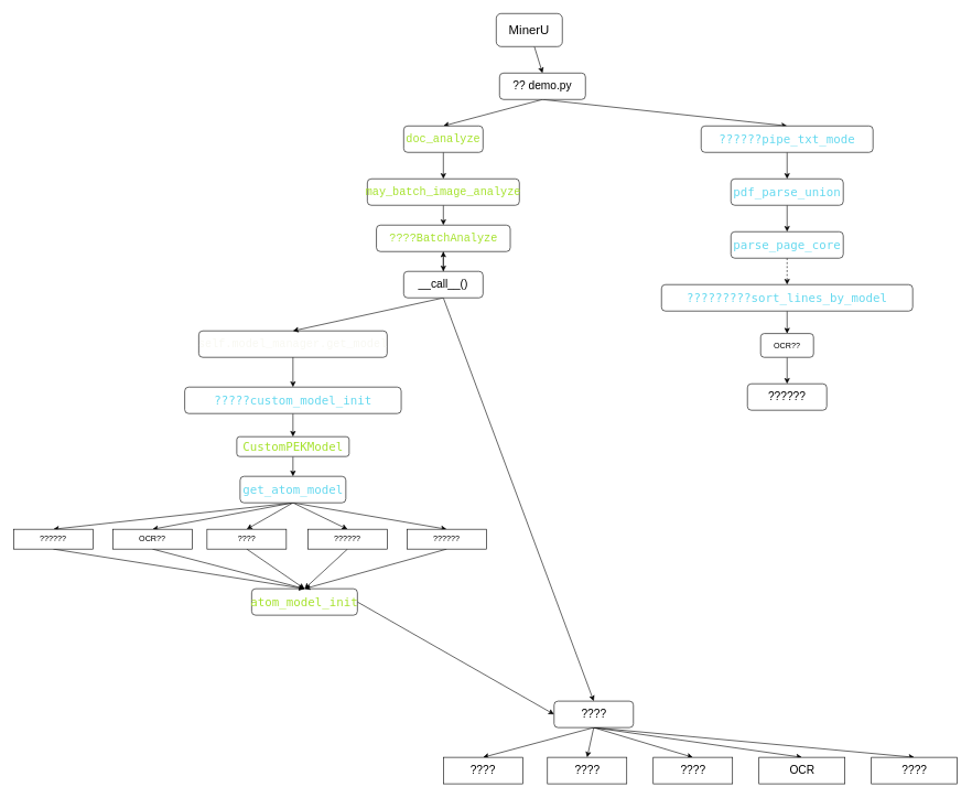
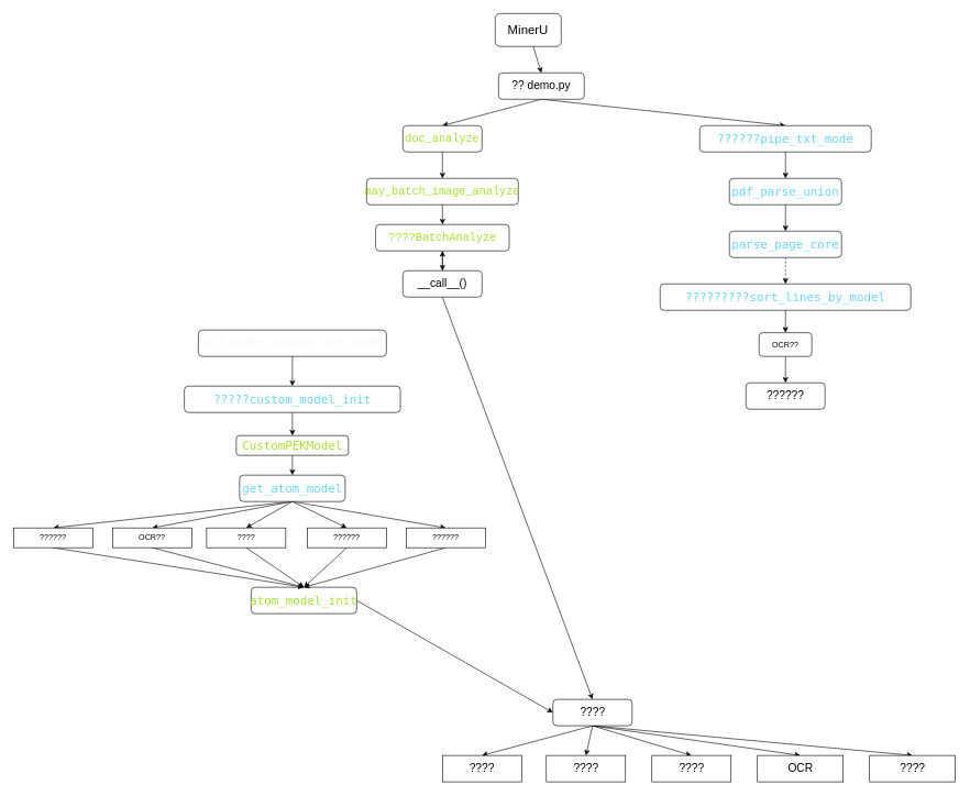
  <mxCell id="0" />
  <mxCell id="1" parent="0" />
  <mxCell id="2" style="edgeStyle=none;html=1;entryX=0.5;entryY=0;entryDx=0;entryDy=0;" parent="1" source="3" target="6" edge="1"><mxGeometry relative="1" as="geometry" /></mxCell>
  <mxCell id="3" value="&lt;font style=&quot;font-size: 19px; color: light-dark(rgb(0, 0, 0), rgb(255, 255, 255));&quot;&gt;MinerU&lt;/font&gt;" style="rounded=1;whiteSpace=wrap;html=1;" parent="1" vertex="1"><mxGeometry x="750" y="20" width="100" height="50" as="geometry" /></mxCell>
  <mxCell id="4" style="edgeStyle=none;html=1;exitX=0.5;exitY=1;exitDx=0;exitDy=0;entryX=0.5;entryY=0;entryDx=0;entryDy=0;" parent="1" source="6" target="8" edge="1"><mxGeometry relative="1" as="geometry" /></mxCell>
  <mxCell id="5" style="edgeStyle=none;html=1;exitX=0.5;exitY=1;exitDx=0;exitDy=0;entryX=0.5;entryY=0;entryDx=0;entryDy=0;" parent="1" source="6" target="53" edge="1"><mxGeometry relative="1" as="geometry" /></mxCell>
  <mxCell id="6" value="&lt;font style=&quot;font-size: 17px; color: light-dark(rgb(0, 0, 0), rgb(255, 255, 255));&quot;&gt;?? demo.py&lt;/font&gt;" style="rounded=1;whiteSpace=wrap;html=1;" parent="1" vertex="1"><mxGeometry x="755" y="110" width="130" height="40" as="geometry" /></mxCell>
  <mxCell id="7" style="edgeStyle=none;html=1;exitX=0.5;exitY=1;exitDx=0;exitDy=0;entryX=0.5;entryY=0;entryDx=0;entryDy=0;" parent="1" source="8" target="10" edge="1"><mxGeometry relative="1" as="geometry" /></mxCell>
  <mxCell id="8" value="&lt;div style=&quot;font-family: Consolas, &amp;quot;Courier New&amp;quot;, monospace; font-size: 17px; line-height: 23px; white-space: pre;&quot;&gt;&lt;span&gt;&lt;font style=&quot;color: light-dark(rgb(166, 226, 46), rgb(255, 255, 255));&quot;&gt;doc_analyze&lt;/font&gt;&lt;/span&gt;&lt;/div&gt;" style="rounded=1;whiteSpace=wrap;html=1;" parent="1" vertex="1"><mxGeometry x="610" y="190" width="120" height="40" as="geometry" /></mxCell>
  <mxCell id="9" style="edgeStyle=none;html=1;exitX=0.5;exitY=1;exitDx=0;exitDy=0;entryX=0.5;entryY=0;entryDx=0;entryDy=0;" parent="1" source="10" target="12" edge="1"><mxGeometry relative="1" as="geometry" /></mxCell>
  <mxCell id="10" value="&lt;div style=&quot;font-family: Consolas, &amp;quot;Courier New&amp;quot;, monospace; font-size: 17px; line-height: 23px; white-space: pre;&quot;&gt;&lt;span&gt;&lt;font style=&quot;color: light-dark(rgb(166, 226, 46), rgb(255, 255, 255));&quot;&gt;may_batch_image_analyze&lt;/font&gt;&lt;/span&gt;&lt;/div&gt;" style="rounded=1;whiteSpace=wrap;html=1;" parent="1" vertex="1"><mxGeometry x="555" y="270" width="230" height="40" as="geometry" /></mxCell>
  <mxCell id="11" style="edgeStyle=none;html=1;exitX=0.5;exitY=1;exitDx=0;exitDy=0;entryX=0.5;entryY=0;entryDx=0;entryDy=0;" parent="1" source="12" target="38" edge="1"><mxGeometry relative="1" as="geometry" /></mxCell>
  <mxCell id="12" value="&lt;div style=&quot;font-family: Consolas, &amp;quot;Courier New&amp;quot;, monospace; font-size: 17px; line-height: 23px; white-space: pre;&quot;&gt;&lt;font style=&quot;color: light-dark(rgb(166, 226, 46), rgb(255, 255, 255));&quot;&gt;????BatchAnalyze&lt;/font&gt;&lt;/div&gt;" style="rounded=1;whiteSpace=wrap;html=1;" parent="1" vertex="1"><mxGeometry x="568.75" y="340" width="202.5" height="40" as="geometry" /></mxCell>
  <mxCell id="13" value="&lt;div style=&quot;font-family: Consolas, &amp;quot;Courier New&amp;quot;, monospace; font-size: 17px; line-height: 23px; white-space: pre;&quot;&gt;&lt;span&gt;&lt;font style=&quot;color: light-dark(rgb(248, 248, 242), rgb(255, 255, 255));&quot;&gt;self.model_manager.get_model&lt;/font&gt;&lt;/span&gt;&lt;/div&gt;" style="rounded=1;whiteSpace=wrap;html=1;" parent="1" vertex="1"><mxGeometry x="300" y="500" width="285" height="40" as="geometry" /></mxCell>
  <mxCell id="14" style="edgeStyle=none;html=1;exitX=0.5;exitY=1;exitDx=0;exitDy=0;entryX=0.5;entryY=0;entryDx=0;entryDy=0;" parent="1" source="15" target="18" edge="1"><mxGeometry relative="1" as="geometry" /></mxCell>
  <mxCell id="15" value="&lt;div&gt;&lt;pre style=&quot;font-family: Consolas, monospace; font-size: 13.5pt;&quot;&gt;&lt;span&gt;&lt;font style=&quot;color: light-dark(rgb(102, 217, 239), rgb(255, 255, 255));&quot;&gt;?????custom_model_init&lt;/font&gt;&lt;/span&gt;&lt;/pre&gt;&lt;/div&gt;" style="rounded=1;whiteSpace=wrap;html=1;" parent="1" vertex="1"><mxGeometry x="278.75" y="585" width="327.5" height="40" as="geometry" /></mxCell>
  <mxCell id="16" style="edgeStyle=none;html=1;exitX=0.5;exitY=1;exitDx=0;exitDy=0;entryX=0.5;entryY=0;entryDx=0;entryDy=0;" parent="1" source="13" target="15" edge="1"><mxGeometry relative="1" as="geometry" /></mxCell>
  <mxCell id="17" style="edgeStyle=none;html=1;exitX=0.5;exitY=1;exitDx=0;exitDy=0;entryX=0.5;entryY=0;entryDx=0;entryDy=0;" parent="1" source="18" target="24" edge="1"><mxGeometry relative="1" as="geometry" /></mxCell>
  <mxCell id="18" value="&lt;div&gt;&lt;pre style=&quot;font-family: Consolas, monospace; font-size: 13.5pt;&quot;&gt;&lt;span&gt;&lt;font style=&quot;color: light-dark(rgb(166, 226, 46), rgb(255, 255, 255));&quot;&gt;CustomPEKModel&lt;/font&gt;&lt;/span&gt;&lt;/pre&gt;&lt;/div&gt;" style="rounded=1;whiteSpace=wrap;html=1;" parent="1" vertex="1"><mxGeometry x="357.5" y="660" width="170" height="30" as="geometry" /></mxCell>
  <mxCell id="19" style="edgeStyle=none;html=1;exitX=0.5;exitY=1;exitDx=0;exitDy=0;entryX=0.5;entryY=0;entryDx=0;entryDy=0;" parent="1" source="24" target="28" edge="1"><mxGeometry relative="1" as="geometry" /></mxCell>
  <mxCell id="20" style="edgeStyle=none;html=1;exitX=0.5;exitY=1;exitDx=0;exitDy=0;entryX=0.5;entryY=0;entryDx=0;entryDy=0;" parent="1" source="24" target="30" edge="1"><mxGeometry relative="1" as="geometry" /></mxCell>
  <mxCell id="21" style="edgeStyle=none;html=1;exitX=0.5;exitY=1;exitDx=0;exitDy=0;entryX=0.5;entryY=0;entryDx=0;entryDy=0;" parent="1" source="24" target="32" edge="1"><mxGeometry relative="1" as="geometry" /></mxCell>
  <mxCell id="22" style="edgeStyle=none;html=1;exitX=0.5;exitY=1;exitDx=0;exitDy=0;entryX=0.5;entryY=0;entryDx=0;entryDy=0;" parent="1" source="24" target="34" edge="1"><mxGeometry relative="1" as="geometry" /></mxCell>
  <mxCell id="23" style="edgeStyle=none;html=1;exitX=0.5;exitY=1;exitDx=0;exitDy=0;entryX=0.5;entryY=0;entryDx=0;entryDy=0;" parent="1" source="24" target="49" edge="1"><mxGeometry relative="1" as="geometry" /></mxCell>
  <mxCell id="24" value="&lt;div&gt;&lt;pre style=&quot;font-family: Consolas, monospace; font-size: 13.5pt;&quot;&gt;&lt;span&gt;&lt;font style=&quot;color: light-dark(rgb(102, 217, 239), rgb(255, 255, 255));&quot;&gt;get_atom_model&lt;/font&gt;&lt;/span&gt;&lt;/pre&gt;&lt;/div&gt;" style="rounded=1;whiteSpace=wrap;html=1;" parent="1" vertex="1"><mxGeometry x="362.5" y="720" width="160" height="40" as="geometry" /></mxCell>
  <mxCell id="25" style="edgeStyle=none;html=1;exitX=1;exitY=0.5;exitDx=0;exitDy=0;entryX=0;entryY=0.5;entryDx=0;entryDy=0;" parent="1" source="26" target="44" edge="1"><mxGeometry relative="1" as="geometry" /></mxCell>
  <mxCell id="26" value="&lt;div&gt;&lt;pre style=&quot;font-family: Consolas, monospace; font-size: 13.5pt;&quot;&gt;&lt;span&gt;&lt;font style=&quot;color: light-dark(rgb(166, 226, 46), rgb(255, 255, 255));&quot;&gt;atom_model_init&lt;/font&gt;&lt;/span&gt;&lt;/pre&gt;&lt;/div&gt;" style="rounded=1;whiteSpace=wrap;html=1;" parent="1" vertex="1"><mxGeometry x="380" y="890" width="160" height="40" as="geometry" /></mxCell>
  <mxCell id="27" style="edgeStyle=none;html=1;exitX=0.5;exitY=1;exitDx=0;exitDy=0;entryX=0.5;entryY=0;entryDx=0;entryDy=0;" parent="1" source="28" target="26" edge="1"><mxGeometry relative="1" as="geometry" /></mxCell>
  <mxCell id="28" value="OCR??" style="whiteSpace=wrap;html=1;" parent="1" vertex="1"><mxGeometry x="170" y="800" width="120" height="30" as="geometry" /></mxCell>
  <mxCell id="29" style="edgeStyle=none;html=1;exitX=0.5;exitY=1;exitDx=0;exitDy=0;" parent="1" source="30" edge="1"><mxGeometry relative="1" as="geometry"><mxPoint x="460" y="890" as="targetPoint" /></mxGeometry></mxCell>
  <mxCell id="30" value="????" style="whiteSpace=wrap;html=1;" parent="1" vertex="1"><mxGeometry x="312.5" y="800" width="120" height="30" as="geometry" /></mxCell>
  <mxCell id="31" style="edgeStyle=none;html=1;exitX=0.5;exitY=1;exitDx=0;exitDy=0;" parent="1" source="32" edge="1"><mxGeometry relative="1" as="geometry"><mxPoint x="460" y="890" as="targetPoint" /></mxGeometry></mxCell>
  <mxCell id="32" value="??????" style="whiteSpace=wrap;html=1;" parent="1" vertex="1"><mxGeometry x="465" y="800" width="120" height="30" as="geometry" /></mxCell>
  <mxCell id="33" style="edgeStyle=none;html=1;exitX=0.5;exitY=1;exitDx=0;exitDy=0;entryX=0.5;entryY=0;entryDx=0;entryDy=0;" parent="1" source="34" target="26" edge="1"><mxGeometry relative="1" as="geometry" /></mxCell>
  <mxCell id="34" value="??????" style="whiteSpace=wrap;html=1;" parent="1" vertex="1"><mxGeometry x="615" y="800" width="120" height="30" as="geometry" /></mxCell>
- <mxCell id="35" style="edgeStyle=none;html=1;exitX=0.5;exitY=1;exitDx=0;exitDy=0;entryX=0.5;entryY=0;entryDx=0;entryDy=0;" parent="1" source="38" target="13" edge="1"><mxGeometry relative="1" as="geometry" /></mxCell>
  <mxCell id="36" value="" style="edgeStyle=none;html=1;" parent="1" source="38" target="12" edge="1"><mxGeometry relative="1" as="geometry" /></mxCell>
  <mxCell id="37" style="edgeStyle=none;html=1;exitX=0.5;exitY=1;exitDx=0;exitDy=0;entryX=0.5;entryY=0;entryDx=0;entryDy=0;" parent="1" source="38" target="44" edge="1"><mxGeometry relative="1" as="geometry" /></mxCell>
  <mxCell id="38" value="&lt;font style=&quot;font-size: 17px; color: light-dark(rgb(0, 0, 0), rgb(255, 255, 255));&quot;&gt;__call__()&lt;/font&gt;" style="rounded=1;whiteSpace=wrap;html=1;" parent="1" vertex="1"><mxGeometry x="610" y="410" width="120" height="40" as="geometry" /></mxCell>
  <mxCell id="39" style="edgeStyle=none;html=1;exitX=0.5;exitY=1;exitDx=0;exitDy=0;entryX=0.5;entryY=0;entryDx=0;entryDy=0;" parent="1" source="44" target="45" edge="1"><mxGeometry relative="1" as="geometry" /></mxCell>
  <mxCell id="40" style="edgeStyle=none;html=1;exitX=0.5;exitY=1;exitDx=0;exitDy=0;entryX=0.5;entryY=0;entryDx=0;entryDy=0;" parent="1" source="44" target="46" edge="1"><mxGeometry relative="1" as="geometry" /></mxCell>
  <mxCell id="41" style="edgeStyle=none;html=1;exitX=0.5;exitY=1;exitDx=0;exitDy=0;entryX=0.5;entryY=0;entryDx=0;entryDy=0;" parent="1" source="44" target="47" edge="1"><mxGeometry relative="1" as="geometry" /></mxCell>
  <mxCell id="42" style="edgeStyle=none;html=1;exitX=0.5;exitY=1;exitDx=0;exitDy=0;entryX=0.5;entryY=0;entryDx=0;entryDy=0;" parent="1" source="44" target="50" edge="1"><mxGeometry relative="1" as="geometry" /></mxCell>
  <mxCell id="43" style="edgeStyle=none;html=1;exitX=0.5;exitY=1;exitDx=0;exitDy=0;entryX=0.5;entryY=0;entryDx=0;entryDy=0;" parent="1" source="44" target="51" edge="1"><mxGeometry relative="1" as="geometry" /></mxCell>
  <mxCell id="44" value="&lt;font style=&quot;font-size: 17px; color: light-dark(rgb(0, 0, 0), rgb(255, 255, 255));&quot;&gt;????&lt;/font&gt;" style="rounded=1;whiteSpace=wrap;html=1;" parent="1" vertex="1"><mxGeometry x="837.5" y="1060" width="120" height="40" as="geometry" /></mxCell>
  <mxCell id="45" value="&lt;span style=&quot;font-size: 17px;&quot;&gt;????&lt;/span&gt;" style="whiteSpace=wrap;html=1;" parent="1" vertex="1"><mxGeometry x="670" y="1145" width="120" height="40" as="geometry" /></mxCell>
  <mxCell id="46" value="&lt;font style=&quot;font-size: 17px; color: light-dark(rgb(0, 0, 0), rgb(255, 255, 255));&quot;&gt;????&lt;/font&gt;" style="whiteSpace=wrap;html=1;" parent="1" vertex="1"><mxGeometry x="827.5" y="1145" width="120" height="40" as="geometry" /></mxCell>
  <mxCell id="47" value="&lt;font style=&quot;font-size: 17px; color: light-dark(rgb(0, 0, 0), rgb(255, 255, 255));&quot;&gt;????&lt;/font&gt;" style="whiteSpace=wrap;html=1;" parent="1" vertex="1"><mxGeometry x="987.5" y="1145" width="120" height="40" as="geometry" /></mxCell>
  <mxCell id="48" style="edgeStyle=none;html=1;exitX=0.5;exitY=1;exitDx=0;exitDy=0;entryX=0.5;entryY=0;entryDx=0;entryDy=0;" parent="1" source="49" target="26" edge="1"><mxGeometry relative="1" as="geometry" /></mxCell>
  <mxCell id="49" value="??????" style="whiteSpace=wrap;html=1;" parent="1" vertex="1"><mxGeometry x="20" y="800" width="120" height="30" as="geometry" /></mxCell>
  <mxCell id="50" value="&lt;font style=&quot;font-size: 17px; color: light-dark(rgb(0, 0, 0), rgb(255, 255, 255));&quot;&gt;OCR&lt;/font&gt;" style="whiteSpace=wrap;html=1;" parent="1" vertex="1"><mxGeometry x="1147.5" y="1145" width="130" height="40" as="geometry" /></mxCell>
  <mxCell id="51" value="&lt;font style=&quot;font-size: 17px; color: light-dark(rgb(0, 0, 0), rgb(255, 255, 255));&quot;&gt;????&lt;/font&gt;" style="whiteSpace=wrap;html=1;" parent="1" vertex="1"><mxGeometry x="1317.5" y="1145" width="130" height="40" as="geometry" /></mxCell>
  <mxCell id="52" style="edgeStyle=none;html=1;exitX=0.5;exitY=1;exitDx=0;exitDy=0;entryX=0.5;entryY=0;entryDx=0;entryDy=0;" parent="1" source="53" target="55" edge="1"><mxGeometry relative="1" as="geometry" /></mxCell>
  <mxCell id="53" value="&lt;div&gt;&lt;pre style=&quot;font-family: Consolas, monospace; font-size: 13.5pt;&quot;&gt;&lt;span&gt;&lt;font style=&quot;color: light-dark(rgb(102, 217, 239), rgb(255, 255, 255));&quot;&gt;??????pipe_txt_mode&lt;/font&gt;&lt;/span&gt;&lt;/pre&gt;&lt;/div&gt;" style="rounded=1;whiteSpace=wrap;html=1;" parent="1" vertex="1"><mxGeometry x="1060" y="190" width="260" height="40" as="geometry" /></mxCell>
  <mxCell id="54" style="edgeStyle=none;html=1;exitX=0.5;exitY=1;exitDx=0;exitDy=0;entryX=0.5;entryY=0;entryDx=0;entryDy=0;" parent="1" source="55" target="57" edge="1"><mxGeometry relative="1" as="geometry" /></mxCell>
  <mxCell id="55" value="&lt;div&gt;&lt;pre style=&quot;font-family: Consolas, monospace; font-size: 13.5pt;&quot;&gt;&lt;span&gt;&lt;font style=&quot;color: light-dark(rgb(102, 217, 239), rgb(255, 255, 255));&quot;&gt;pdf_parse_union&lt;/font&gt;&lt;/span&gt;&lt;/pre&gt;&lt;/div&gt;" style="rounded=1;whiteSpace=wrap;html=1;" parent="1" vertex="1"><mxGeometry x="1105" y="270" width="170" height="40" as="geometry" /></mxCell>
  <mxCell id="56" style="edgeStyle=none;html=1;exitX=0.5;exitY=1;exitDx=0;exitDy=0;entryX=0.5;entryY=0;entryDx=0;entryDy=0;dashed=1;" parent="1" source="57" target="59" edge="1"><mxGeometry relative="1" as="geometry" /></mxCell>
  <mxCell id="57" value="&lt;div&gt;&lt;pre style=&quot;font-family: Consolas, monospace; font-size: 13.5pt;&quot;&gt;&lt;span&gt;&lt;font style=&quot;color: light-dark(rgb(102, 217, 239), rgb(255, 255, 255));&quot;&gt;parse_page_core&lt;/font&gt;&lt;/span&gt;&lt;/pre&gt;&lt;/div&gt;" style="rounded=1;whiteSpace=wrap;html=1;" parent="1" vertex="1"><mxGeometry x="1105" y="350" width="170" height="40" as="geometry" /></mxCell>
  <mxCell id="58" style="edgeStyle=none;html=1;exitX=0.5;exitY=1;exitDx=0;exitDy=0;entryX=0.5;entryY=0;entryDx=0;entryDy=0;" parent="1" source="59" target="61" edge="1"><mxGeometry relative="1" as="geometry" /></mxCell>
  <mxCell id="59" value="&lt;div&gt;&lt;pre style=&quot;font-family: Consolas, monospace; font-size: 13.5pt;&quot;&gt;&lt;span&gt;&lt;font style=&quot;color: light-dark(rgb(102, 217, 239), rgb(255, 255, 255));&quot;&gt;?????????sort_lines_by_model&lt;/font&gt;&lt;/span&gt;&lt;/pre&gt;&lt;/div&gt;" style="rounded=1;whiteSpace=wrap;html=1;" parent="1" vertex="1"><mxGeometry x="1000" y="430" width="380" height="40" as="geometry" /></mxCell>
  <mxCell id="60" style="edgeStyle=none;html=1;exitX=0.5;exitY=1;exitDx=0;exitDy=0;entryX=0.5;entryY=0;entryDx=0;entryDy=0;" parent="1" source="61" target="62" edge="1"><mxGeometry relative="1" as="geometry" /></mxCell>
  <mxCell id="61" value="&lt;font style=&quot;color: light-dark(rgb(0, 0, 0), rgb(255, 255, 255));&quot;&gt;OCR??&lt;/font&gt;" style="rounded=1;whiteSpace=wrap;html=1;" parent="1" vertex="1"><mxGeometry x="1150" y="504" width="80" height="36" as="geometry" /></mxCell>
  <mxCell id="62" value="&lt;span style=&quot;font-size: 17px;&quot;&gt;&lt;font style=&quot;color: light-dark(rgb(0, 0, 0), rgb(255, 255, 255));&quot;&gt;??????&lt;/font&gt;&lt;/span&gt;" style="rounded=1;whiteSpace=wrap;html=1;strokeColor=light-dark(#000000,#FFFFFF);" parent="1" vertex="1"><mxGeometry x="1130" y="580" width="120" height="40" as="geometry" /></mxCell>
